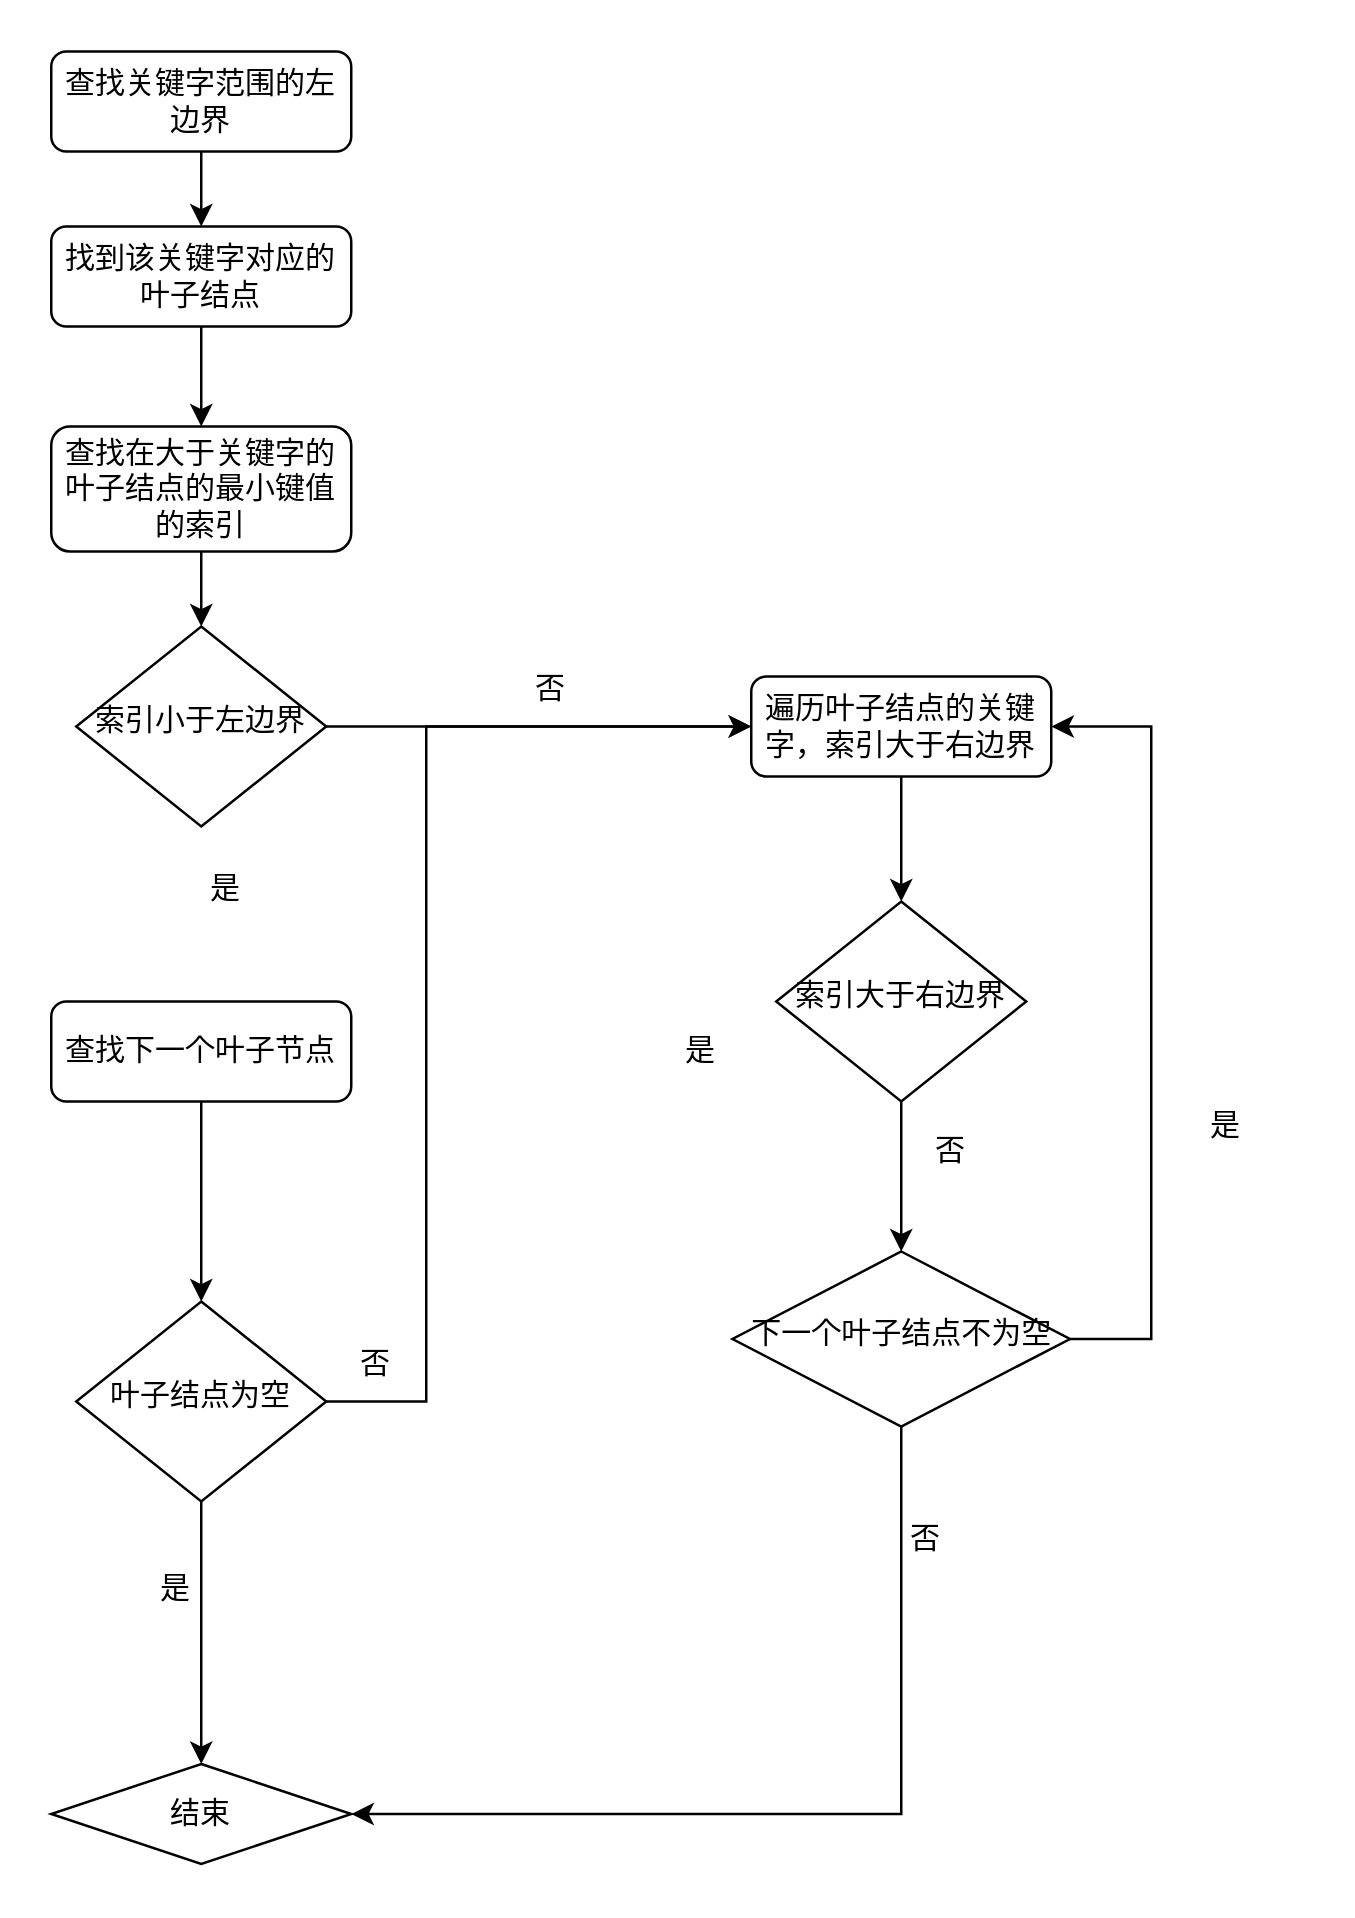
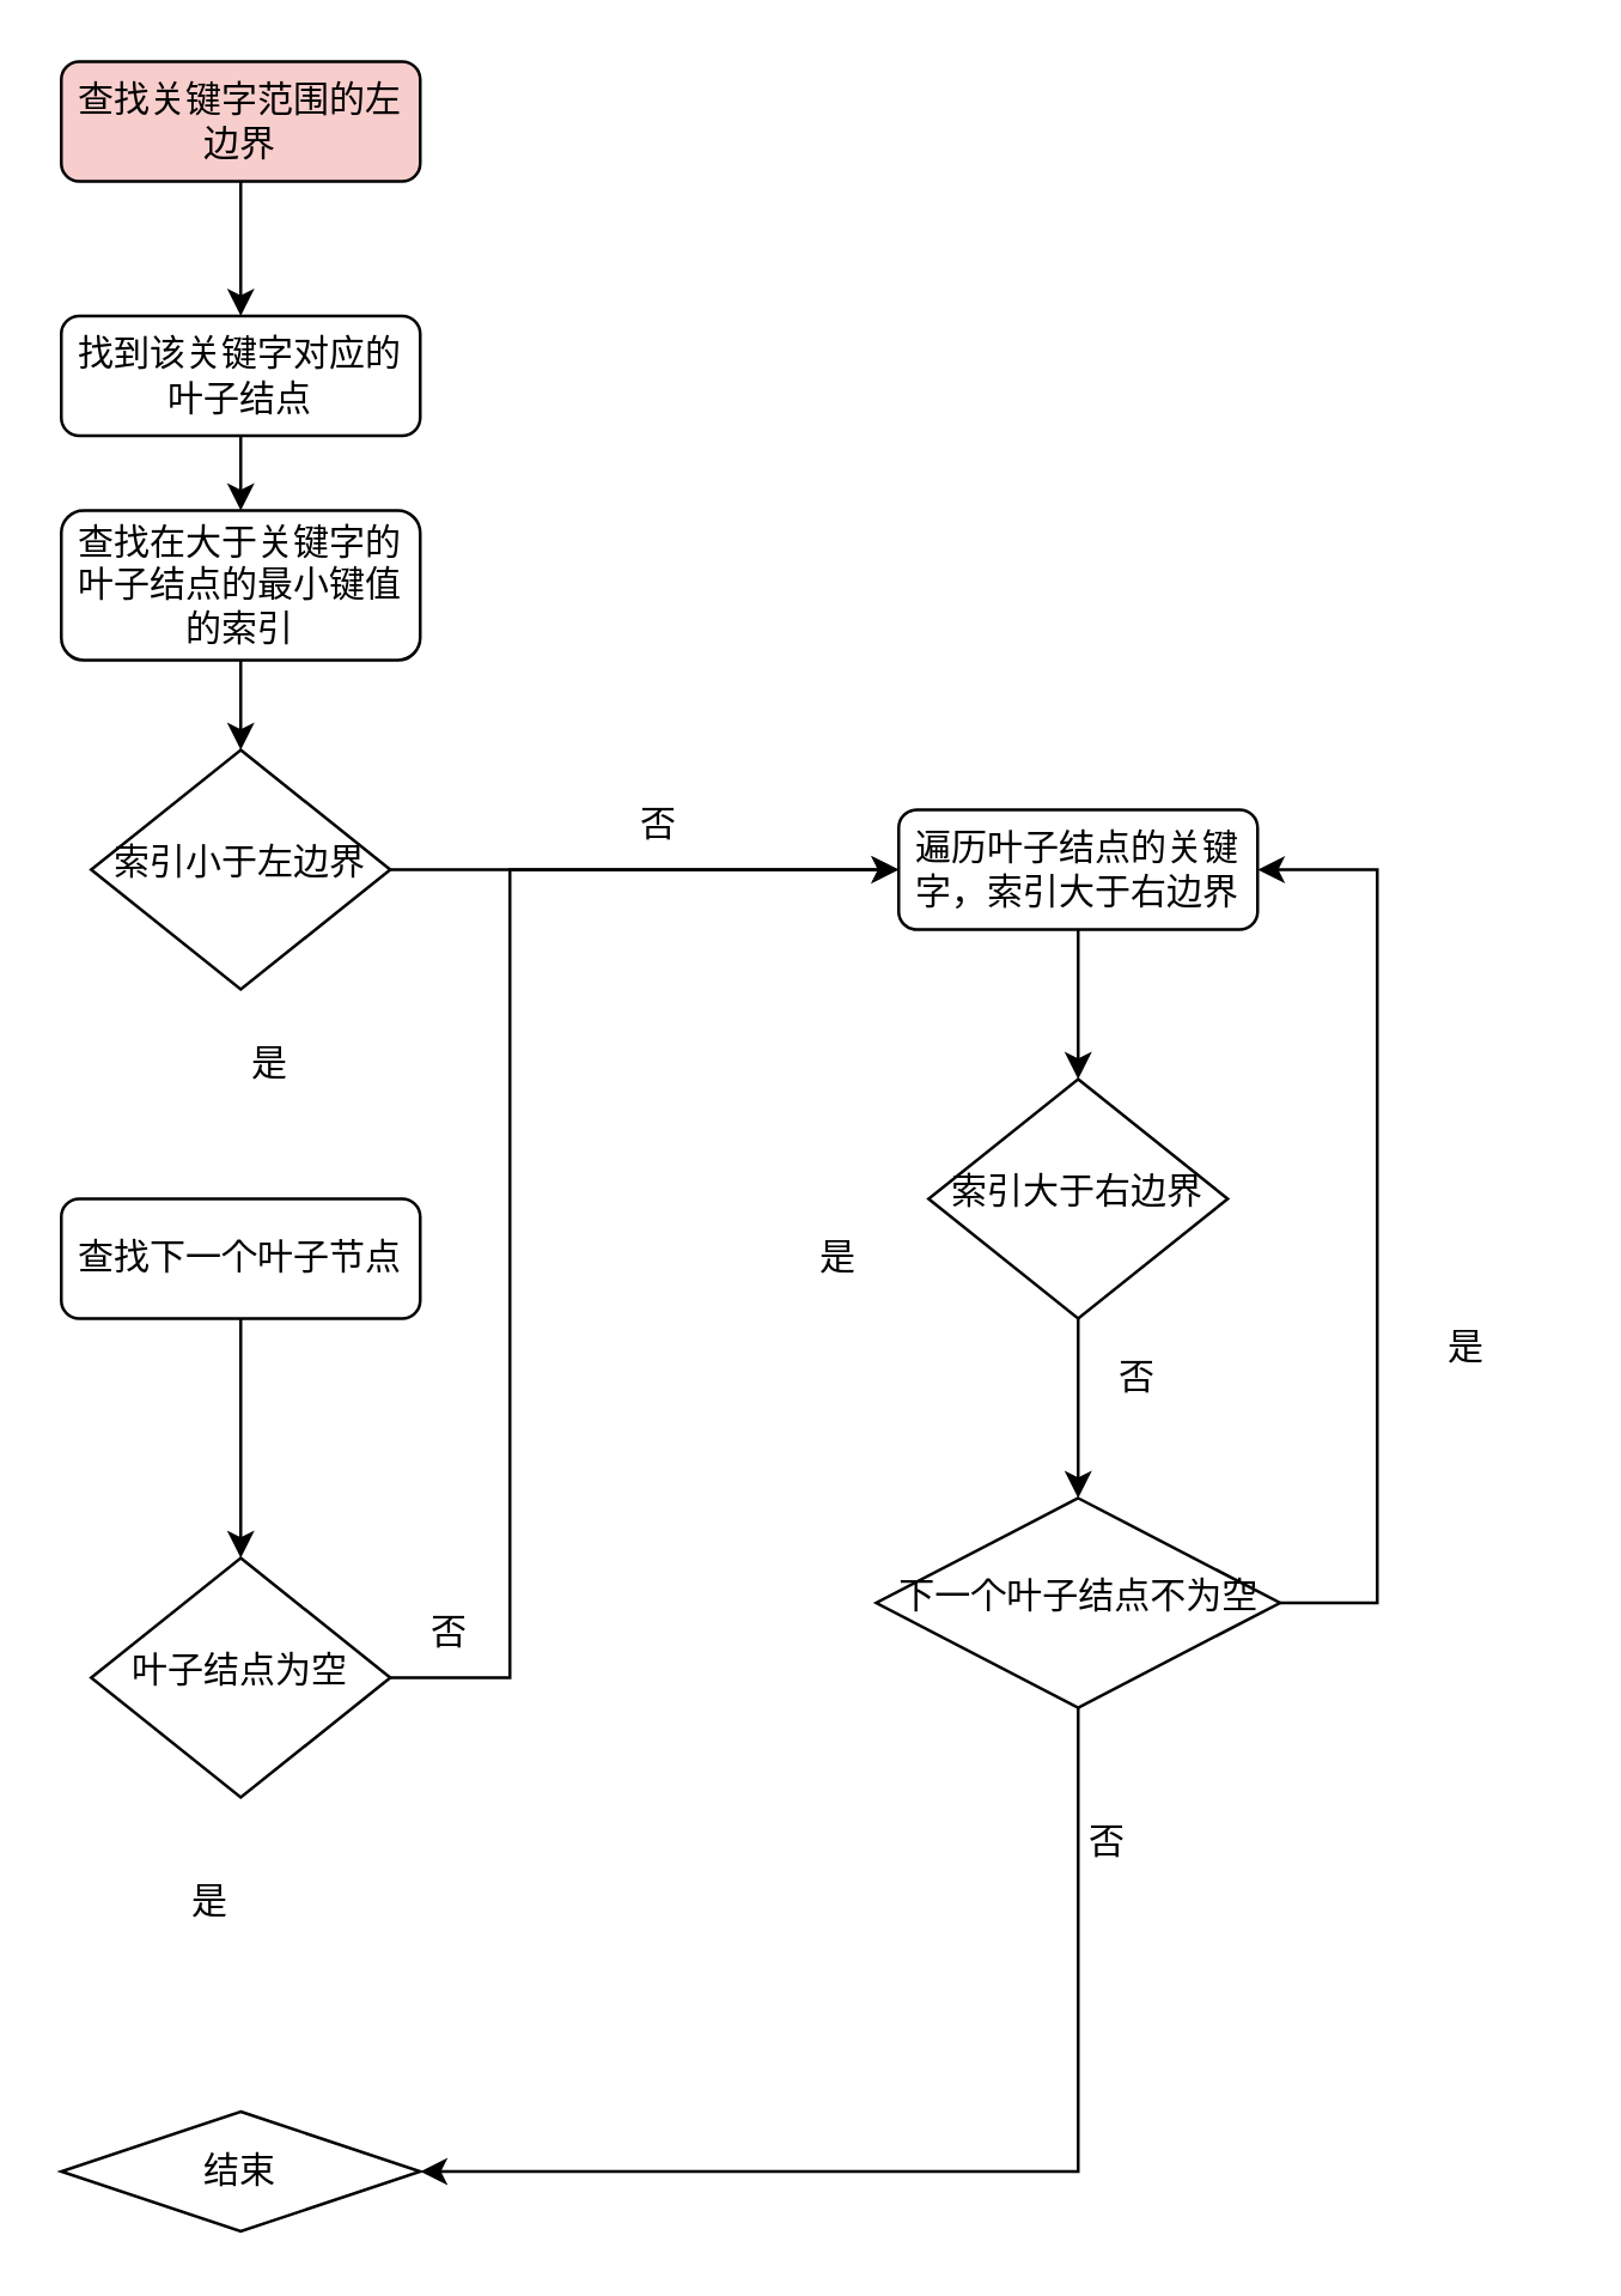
  <mxCell id="0" />
  <mxCell id="1" parent="0" />
  <mxCell id="2" style="edgeStyle=orthogonalEdgeStyle;rounded=0;orthogonalLoop=1;jettySize=auto;html=1;exitX=0.5;exitY=1;exitDx=0;exitDy=0;entryX=0.5;entryY=0;entryDx=0;entryDy=0;" edge="1" parent="1" source="3" target="12"><mxGeometry relative="1" as="geometry" /></mxCell>
- <mxCell id="3" value="查找关键字范围的左边界" style="rounded=1;whiteSpace=wrap;html=1;fontSize=12;glass=0;strokeWidth=1;shadow=0;" vertex="1" parent="1"><mxGeometry x="20" y="20" width="120" height="40" as="geometry" /></mxCell>
+ <mxCell id="3" value="查找关键字范围的左边界" style="rounded=1;whiteSpace=wrap;html=1;fontSize=12;glass=0;strokeWidth=1;shadow=0;fillColor=#f8cecc;" vertex="1" parent="1"><mxGeometry x="20" y="20" width="120" height="40" as="geometry" /></mxCell>
  <mxCell id="4" style="edgeStyle=orthogonalEdgeStyle;rounded=0;orthogonalLoop=1;jettySize=auto;html=1;" edge="1" parent="1" source="5" target="19"><mxGeometry relative="1" as="geometry"><mxPoint x="180" y="290" as="sourcePoint" /></mxGeometry></mxCell>
  <mxCell id="5" value="索引小于左边界" style="rhombus;whiteSpace=wrap;html=1;shadow=0;fontFamily=Helvetica;fontSize=12;align=center;strokeWidth=1;spacing=6;spacingTop=-4;" vertex="1" parent="1"><mxGeometry x="30" y="250" width="100" height="80" as="geometry" /></mxCell>
  <mxCell id="6" value="结束" style="rhombus;whiteSpace=wrap;html=1;fontSize=12;glass=0;strokeWidth=1;shadow=0;" vertex="1" parent="1"><mxGeometry x="20" y="705" width="120" height="40" as="geometry" /></mxCell>
  <mxCell id="7" style="edgeStyle=orthogonalEdgeStyle;rounded=0;orthogonalLoop=1;jettySize=auto;html=1;exitX=0.5;exitY=1;exitDx=0;exitDy=0;entryX=0.5;entryY=0;entryDx=0;entryDy=0;" edge="1" parent="1" source="8" target="16"><mxGeometry relative="1" as="geometry" /></mxCell>
  <mxCell id="8" value="查找下一个叶子节点" style="rounded=1;whiteSpace=wrap;html=1;fontSize=12;glass=0;strokeWidth=1;shadow=0;" vertex="1" parent="1"><mxGeometry x="20" y="400" width="120" height="40" as="geometry" /></mxCell>
  <mxCell id="9" style="edgeStyle=orthogonalEdgeStyle;rounded=0;orthogonalLoop=1;jettySize=auto;html=1;exitX=0.5;exitY=1;exitDx=0;exitDy=0;entryX=0.5;entryY=0;entryDx=0;entryDy=0;" edge="1" parent="1" source="10" target="5"><mxGeometry relative="1" as="geometry" /></mxCell>
  <mxCell id="10" value="查找在大于关键字的叶子结点的最小键值的索引" style="rounded=1;whiteSpace=wrap;html=1;fontSize=12;glass=0;strokeWidth=1;shadow=0;" vertex="1" parent="1"><mxGeometry x="20" y="170" width="120" height="50" as="geometry" /></mxCell>
  <mxCell id="11" style="edgeStyle=orthogonalEdgeStyle;rounded=0;orthogonalLoop=1;jettySize=auto;html=1;exitX=0.5;exitY=1;exitDx=0;exitDy=0;entryX=0.5;entryY=0;entryDx=0;entryDy=0;" edge="1" parent="1" source="12" target="10"><mxGeometry relative="1" as="geometry" /></mxCell>
- <mxCell id="12" value="找到该关键字对应的叶子结点" style="rounded=1;whiteSpace=wrap;html=1;fontSize=12;glass=0;strokeWidth=1;shadow=0;" vertex="1" parent="1"><mxGeometry x="20" y="90" width="120" height="40" as="geometry" /></mxCell>
+ <mxCell id="12" value="找到该关键字对应的叶子结点" style="rounded=1;whiteSpace=wrap;html=1;fontSize=12;glass=0;strokeWidth=1;shadow=0;" vertex="1" parent="1"><mxGeometry x="20" y="105" width="120" height="40" as="geometry" /></mxCell>
  <mxCell id="13" value="是" style="text;html=1;strokeColor=none;fillColor=none;align=center;verticalAlign=middle;whiteSpace=wrap;rounded=0;" vertex="1" parent="1"><mxGeometry x="60" y="340" width="60" height="30" as="geometry" /></mxCell>
- <mxCell id="14" style="edgeStyle=orthogonalEdgeStyle;rounded=0;orthogonalLoop=1;jettySize=auto;html=1;exitX=0.5;exitY=1;exitDx=0;exitDy=0;entryX=0.5;entryY=0;entryDx=0;entryDy=0;" edge="1" parent="1" source="16" target="6"><mxGeometry relative="1" as="geometry" /></mxCell>
  <mxCell id="15" style="edgeStyle=orthogonalEdgeStyle;rounded=0;orthogonalLoop=1;jettySize=auto;html=1;exitX=1;exitY=0.5;exitDx=0;exitDy=0;entryX=0;entryY=0.5;entryDx=0;entryDy=0;" edge="1" parent="1" source="16" target="19"><mxGeometry relative="1" as="geometry"><Array as="points"><mxPoint x="170" y="560" /><mxPoint x="170" y="290" /></Array></mxGeometry></mxCell>
  <mxCell id="16" value="叶子结点为空" style="rhombus;whiteSpace=wrap;html=1;shadow=0;fontFamily=Helvetica;fontSize=12;align=center;strokeWidth=1;spacing=6;spacingTop=-4;" vertex="1" parent="1"><mxGeometry x="30" y="520" width="100" height="80" as="geometry" /></mxCell>
  <mxCell id="17" value="是" style="text;html=1;strokeColor=none;fillColor=none;align=center;verticalAlign=middle;whiteSpace=wrap;rounded=0;" vertex="1" parent="1"><mxGeometry x="40" y="620" width="60" height="30" as="geometry" /></mxCell>
  <mxCell id="18" style="edgeStyle=orthogonalEdgeStyle;rounded=0;orthogonalLoop=1;jettySize=auto;html=1;exitX=0.5;exitY=1;exitDx=0;exitDy=0;entryX=0.5;entryY=0;entryDx=0;entryDy=0;" edge="1" parent="1" source="19" target="22"><mxGeometry relative="1" as="geometry" /></mxCell>
  <mxCell id="19" value="遍历叶子结点的关键字，索引大于右边界" style="rounded=1;whiteSpace=wrap;html=1;fontSize=12;glass=0;strokeWidth=1;shadow=0;" vertex="1" parent="1"><mxGeometry x="300" y="270" width="120" height="40" as="geometry" /></mxCell>
  <mxCell id="20" value="否" style="text;html=1;strokeColor=none;fillColor=none;align=center;verticalAlign=middle;whiteSpace=wrap;rounded=0;" vertex="1" parent="1"><mxGeometry x="190" y="260" width="60" height="30" as="geometry" /></mxCell>
  <mxCell id="21" style="edgeStyle=orthogonalEdgeStyle;rounded=0;orthogonalLoop=1;jettySize=auto;html=1;exitX=0.5;exitY=1;exitDx=0;exitDy=0;entryX=0.5;entryY=0;entryDx=0;entryDy=0;" edge="1" parent="1" source="22" target="26"><mxGeometry relative="1" as="geometry" /></mxCell>
  <mxCell id="22" value="索引大于右边界" style="rhombus;whiteSpace=wrap;html=1;shadow=0;fontFamily=Helvetica;fontSize=12;align=center;strokeWidth=1;spacing=6;spacingTop=-4;" vertex="1" parent="1"><mxGeometry x="310" y="360" width="100" height="80" as="geometry" /></mxCell>
  <mxCell id="23" value="是" style="text;html=1;strokeColor=none;fillColor=none;align=center;verticalAlign=middle;whiteSpace=wrap;rounded=0;" vertex="1" parent="1"><mxGeometry x="460" y="435" width="60" height="30" as="geometry" /></mxCell>
  <mxCell id="24" style="edgeStyle=orthogonalEdgeStyle;rounded=0;orthogonalLoop=1;jettySize=auto;html=1;exitX=1;exitY=0.5;exitDx=0;exitDy=0;entryX=1;entryY=0.5;entryDx=0;entryDy=0;" edge="1" parent="1" source="26" target="19"><mxGeometry relative="1" as="geometry"><Array as="points"><mxPoint x="460" y="535" /><mxPoint x="460" y="290" /></Array></mxGeometry></mxCell>
  <mxCell id="25" style="edgeStyle=orthogonalEdgeStyle;rounded=0;orthogonalLoop=1;jettySize=auto;html=1;exitX=0.5;exitY=1;exitDx=0;exitDy=0;entryX=1;entryY=0.5;entryDx=0;entryDy=0;" edge="1" parent="1" source="26" target="6"><mxGeometry relative="1" as="geometry"><mxPoint x="190" y="800" as="targetPoint" /></mxGeometry></mxCell>
  <mxCell id="26" value="下一个叶子结点不为空" style="rhombus;whiteSpace=wrap;html=1;shadow=0;fontFamily=Helvetica;fontSize=12;align=center;strokeWidth=1;spacing=6;spacingTop=-4;" vertex="1" parent="1"><mxGeometry x="292.5" y="500" width="135" height="70" as="geometry" /></mxCell>
  <mxCell id="27" value="否" style="text;html=1;strokeColor=none;fillColor=none;align=center;verticalAlign=middle;whiteSpace=wrap;rounded=0;" vertex="1" parent="1"><mxGeometry x="350" y="445" width="60" height="30" as="geometry" /></mxCell>
  <mxCell id="28" value="是" style="text;html=1;strokeColor=none;fillColor=none;align=center;verticalAlign=middle;whiteSpace=wrap;rounded=0;" vertex="1" parent="1"><mxGeometry x="250" y="405" width="60" height="30" as="geometry" /></mxCell>
  <mxCell id="29" value="否" style="text;html=1;strokeColor=none;fillColor=none;align=center;verticalAlign=middle;whiteSpace=wrap;rounded=0;" vertex="1" parent="1"><mxGeometry x="340" y="600" width="60" height="30" as="geometry" /></mxCell>
  <mxCell id="30" value="否" style="text;html=1;strokeColor=none;fillColor=none;align=center;verticalAlign=middle;whiteSpace=wrap;rounded=0;" vertex="1" parent="1"><mxGeometry x="120" y="530" width="60" height="30" as="geometry" /></mxCell>
